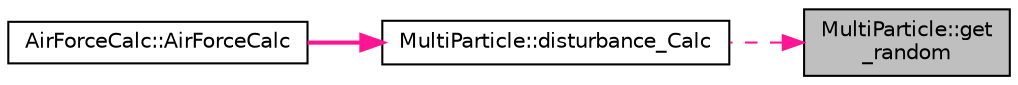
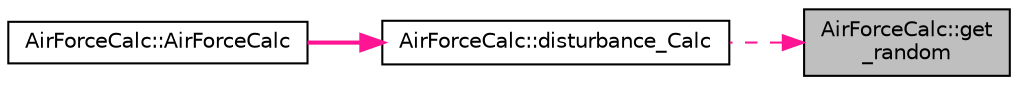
  digraph {
    rankdir=RL
    node [color=black fillcolor=white fontname=Helvetica fontsize=10 shape=record style=filled]
    edge [color=deeppink dir=back fontname=Helvetica fontsize=10 labelfontname=Helvetica labelfontsize=10]
-   n1 [fillcolor=grey75 fontcolor=black height=0.2 label="MultiParticle::get\l_random" width=0.4]
-   n2 [height=0.2 label="MultiParticle::disturbance_Calc" width=0.4]
+   n1 [fillcolor=grey75 fontcolor=black height=0.2 label="AirForceCalc::get\l_random" width=0.4]
+   n2 [height=0.2 label="AirForceCalc::disturbance_Calc" width=0.4]
    n3 [height=0.2 label="AirForceCalc::AirForceCalc" width=0.4]
    n1 -> n2 [style=dashed]
    n2 -> n3 [style=bold]
  }
